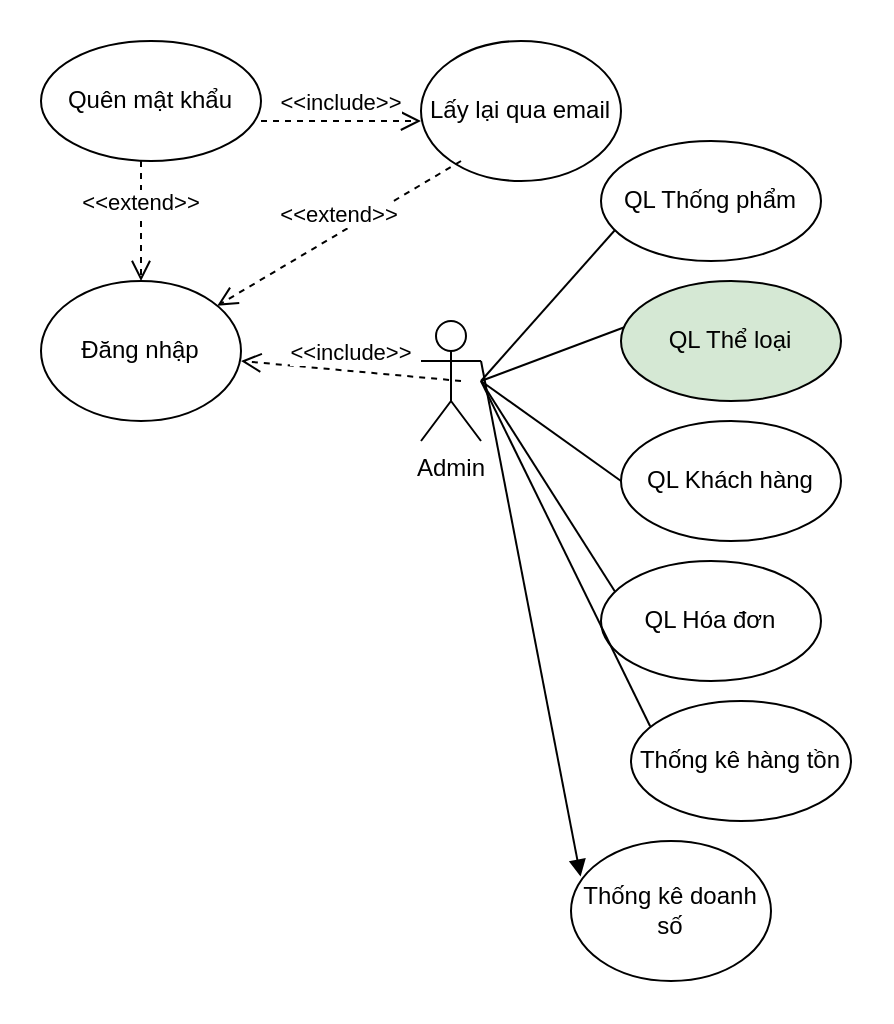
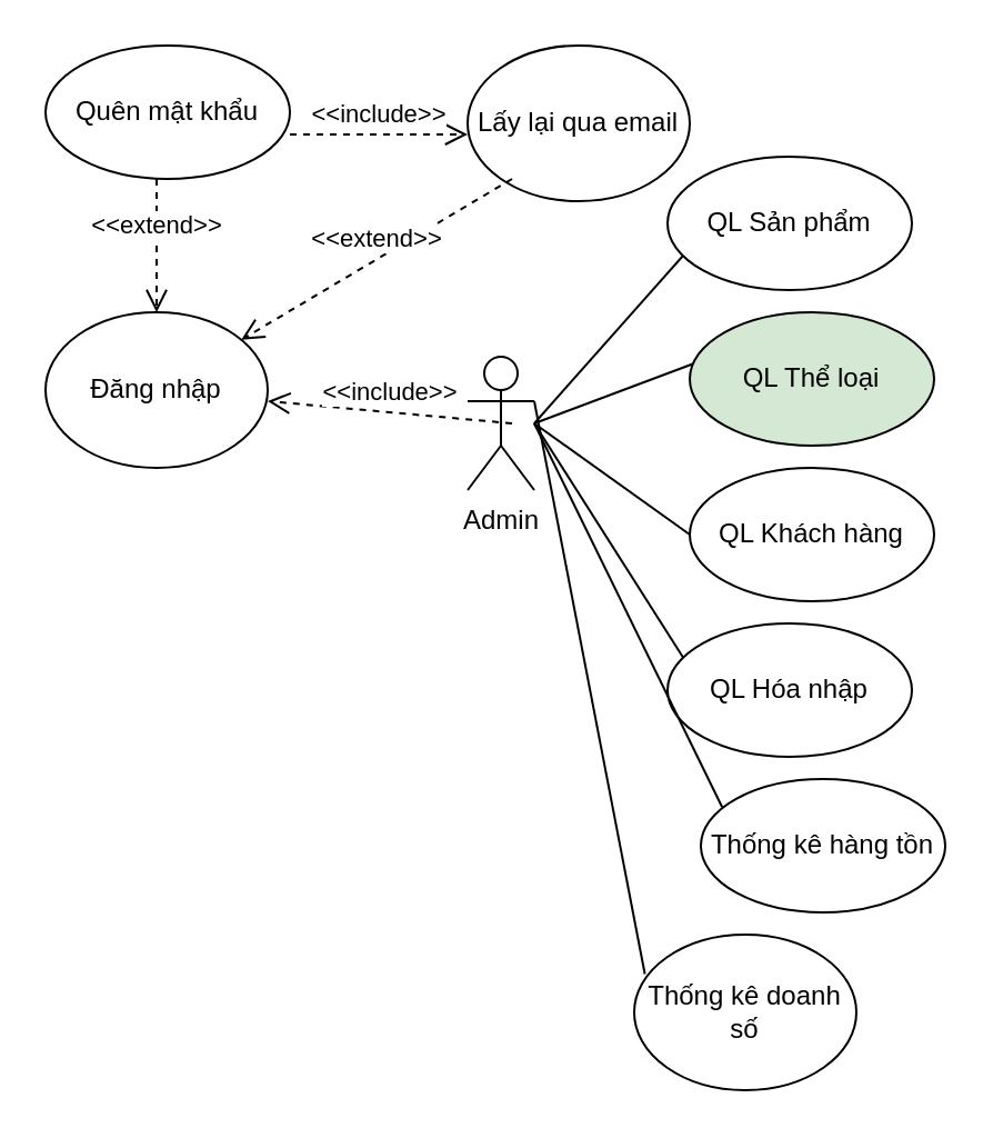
  <mxCell id="0" />
  <mxCell id="1" parent="0" />
  <mxCell id="2" value="Admin" style="shape=umlActor;verticalLabelPosition=bottom;labelBackgroundColor=#ffffff;verticalAlign=top;html=1;outlineConnect=0;" vertex="1" parent="1"><mxGeometry x="210" y="160" width="30" height="60" as="geometry" /></mxCell>
  <mxCell id="3" value="" style="endArrow=none;html=1;" edge="1" parent="1"><mxGeometry width="50" height="50" relative="1" as="geometry"><mxPoint x="240" y="190" as="sourcePoint" /><mxPoint x="311" y="110" as="targetPoint" /></mxGeometry></mxCell>
  <mxCell id="4" value="&amp;lt;&amp;lt;include&amp;gt;&amp;gt;" style="html=1;verticalAlign=bottom;endArrow=open;dashed=1;endSize=8;" edge="1" parent="1"><mxGeometry relative="1" as="geometry"><mxPoint x="230" y="190" as="sourcePoint" /><mxPoint x="120" y="180" as="targetPoint" /></mxGeometry></mxCell>
  <mxCell id="5" value="Đăng nhập" style="ellipse;whiteSpace=wrap;html=1;" vertex="1" parent="1"><mxGeometry x="20" y="140" width="100" height="70" as="geometry" /></mxCell>
- <mxCell id="6" value="QL Thống phẩm" style="ellipse;whiteSpace=wrap;html=1;" vertex="1" parent="1"><mxGeometry x="300" y="70" width="110" height="60" as="geometry" /></mxCell>
+ <mxCell id="6" value="QL Sản phẩm" style="ellipse;whiteSpace=wrap;html=1;" vertex="1" parent="1"><mxGeometry x="300" y="70" width="110" height="60" as="geometry" /></mxCell>
  <mxCell id="7" value="&amp;lt;&amp;lt;extend&amp;gt;&amp;gt;" style="html=1;verticalAlign=bottom;endArrow=open;dashed=1;endSize=8;entryX=0.5;entryY=0;entryDx=0;entryDy=0;" edge="1" parent="1" target="5"><mxGeometry relative="1" as="geometry"><mxPoint x="70" y="80" as="sourcePoint" /><mxPoint x="90" y="50" as="targetPoint" /></mxGeometry></mxCell>
  <mxCell id="8" value="Quên mật khẩu" style="ellipse;whiteSpace=wrap;html=1;" vertex="1" parent="1"><mxGeometry x="20" y="20" width="110" height="60" as="geometry" /></mxCell>
  <mxCell id="9" value="&amp;lt;&amp;lt;include&amp;gt;&amp;gt;" style="html=1;verticalAlign=bottom;endArrow=open;dashed=1;endSize=8;" edge="1" parent="1"><mxGeometry relative="1" as="geometry"><mxPoint x="130" y="60" as="sourcePoint" /><mxPoint x="210" y="60" as="targetPoint" /></mxGeometry></mxCell>
  <mxCell id="10" value="Lấy lại qua email" style="ellipse;whiteSpace=wrap;html=1;" vertex="1" parent="1"><mxGeometry x="210" y="20" width="100" height="70" as="geometry" /></mxCell>
  <mxCell id="11" value="&amp;lt;&amp;lt;extend&amp;gt;&amp;gt;" style="html=1;verticalAlign=bottom;endArrow=open;dashed=1;endSize=8;" edge="1" parent="1" target="5"><mxGeometry relative="1" as="geometry"><mxPoint x="230" y="80" as="sourcePoint" /><mxPoint x="150" y="80" as="targetPoint" /></mxGeometry></mxCell>
  <mxCell id="12" value="" style="endArrow=none;html=1;" edge="1" parent="1"><mxGeometry width="50" height="50" relative="1" as="geometry"><mxPoint x="240" y="190" as="sourcePoint" /><mxPoint x="320" y="160" as="targetPoint" /></mxGeometry></mxCell>
  <mxCell id="13" value="QL Thể loại" style="ellipse;whiteSpace=wrap;html=1;fillColor=#d5e8d4;" vertex="1" parent="1"><mxGeometry x="310" y="140" width="110" height="60" as="geometry" /></mxCell>
  <mxCell id="14" value="" style="endArrow=none;html=1;" edge="1" parent="1"><mxGeometry width="50" height="50" relative="1" as="geometry"><mxPoint x="240" y="190" as="sourcePoint" /><mxPoint x="310" y="240" as="targetPoint" /></mxGeometry></mxCell>
  <mxCell id="15" value="QL Khách hàng" style="ellipse;whiteSpace=wrap;html=1;" vertex="1" parent="1"><mxGeometry x="310" y="210" width="110" height="60" as="geometry" /></mxCell>
  <mxCell id="16" value="" style="endArrow=none;html=1;" edge="1" parent="1"><mxGeometry width="50" height="50" relative="1" as="geometry"><mxPoint x="240" y="190" as="sourcePoint" /><mxPoint x="310" y="300" as="targetPoint" /></mxGeometry></mxCell>
- <mxCell id="17" value="QL Hóa đơn" style="ellipse;whiteSpace=wrap;html=1;" vertex="1" parent="1"><mxGeometry x="300" y="280" width="110" height="60" as="geometry" /></mxCell>
+ <mxCell id="17" value="QL Hóa nhập" style="ellipse;whiteSpace=wrap;html=1;" vertex="1" parent="1"><mxGeometry x="300" y="280" width="110" height="60" as="geometry" /></mxCell>
  <mxCell id="18" value="" style="endArrow=none;html=1;entryX=0.087;entryY=0.21;entryDx=0;entryDy=0;entryPerimeter=0;" edge="1" parent="1" target="19"><mxGeometry width="50" height="50" relative="1" as="geometry"><mxPoint x="240" y="190" as="sourcePoint" /><mxPoint x="295" y="350" as="targetPoint" /></mxGeometry></mxCell>
  <mxCell id="19" value="Thống kê hàng tồn" style="ellipse;whiteSpace=wrap;html=1;" vertex="1" parent="1"><mxGeometry x="315" y="350" width="110" height="60" as="geometry" /></mxCell>
- <mxCell id="20" value="" style="endArrow=block;html=1;exitX=1;exitY=0.333;exitDx=0;exitDy=0;exitPerimeter=0;entryX=0.048;entryY=0.254;entryDx=0;entryDy=0;entryPerimeter=0;" edge="1" parent="1" source="2" target="21"><mxGeometry width="50" height="50" relative="1" as="geometry"><mxPoint x="220" y="310" as="sourcePoint" /><mxPoint x="300" y="430" as="targetPoint" /></mxGeometry></mxCell>
+ <mxCell id="20" value="" style="endArrow=none;html=1;exitX=1;exitY=0.333;exitDx=0;exitDy=0;exitPerimeter=0;entryX=0.048;entryY=0.254;entryDx=0;entryDy=0;entryPerimeter=0;" edge="1" parent="1" source="2" target="21"><mxGeometry width="50" height="50" relative="1" as="geometry"><mxPoint x="220" y="310" as="sourcePoint" /><mxPoint x="300" y="430" as="targetPoint" /></mxGeometry></mxCell>
  <mxCell id="21" value="Thống kê doanh số" style="ellipse;whiteSpace=wrap;html=1;" vertex="1" parent="1"><mxGeometry x="285" y="420" width="100" height="70" as="geometry" /></mxCell>
